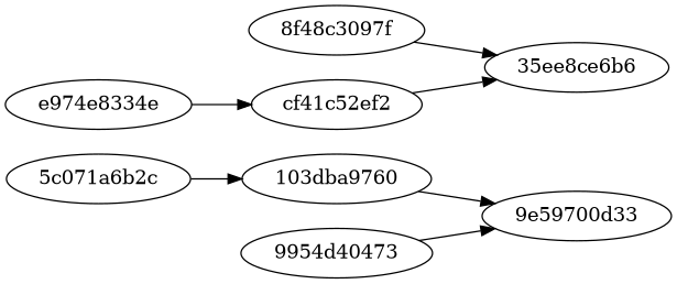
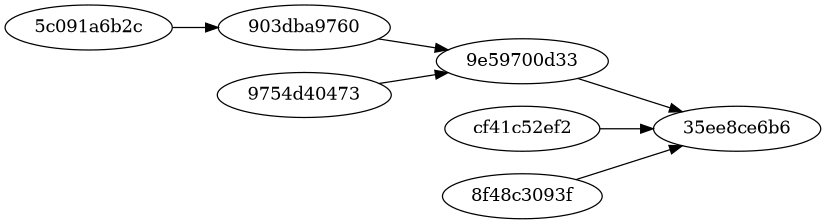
  digraph {
    rankdir=LR
-   "5c071a6b2c"
-   "103dba9760"
+   "5c071a6b2c" [label="5c091a6b2c"]
+   "103dba9760" [label="903dba9760"]
    "9e59700d33"
    n4 [label=cf41c52ef2]
-   e974e8334e
    "35ee8ce6b6"
-   "8f48c3097f"
-   "9754d40473" [label="9954d40473"]
+   "8f48c3097f" [label="8f48c3093f"]
+   "9754d40473"
    "5c071a6b2c" -> "103dba9760"
    "103dba9760" -> "9e59700d33"
+   "9e59700d33" -> "35ee8ce6b6"
    n4 -> "35ee8ce6b6"
-   e974e8334e -> n4
    "8f48c3097f" -> "35ee8ce6b6"
    "9754d40473" -> "9e59700d33"
  }
